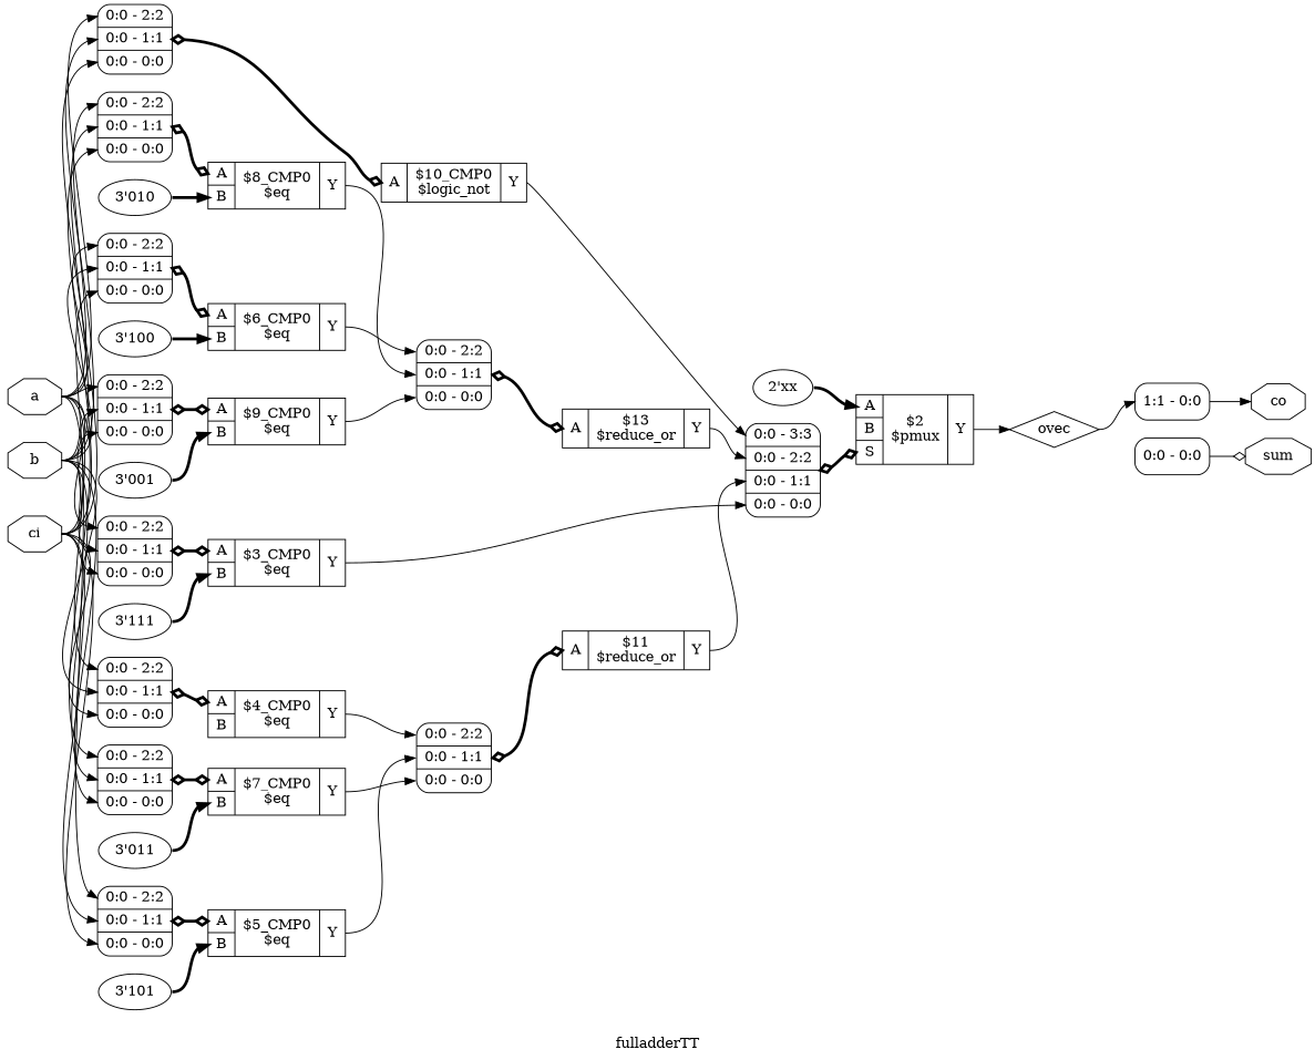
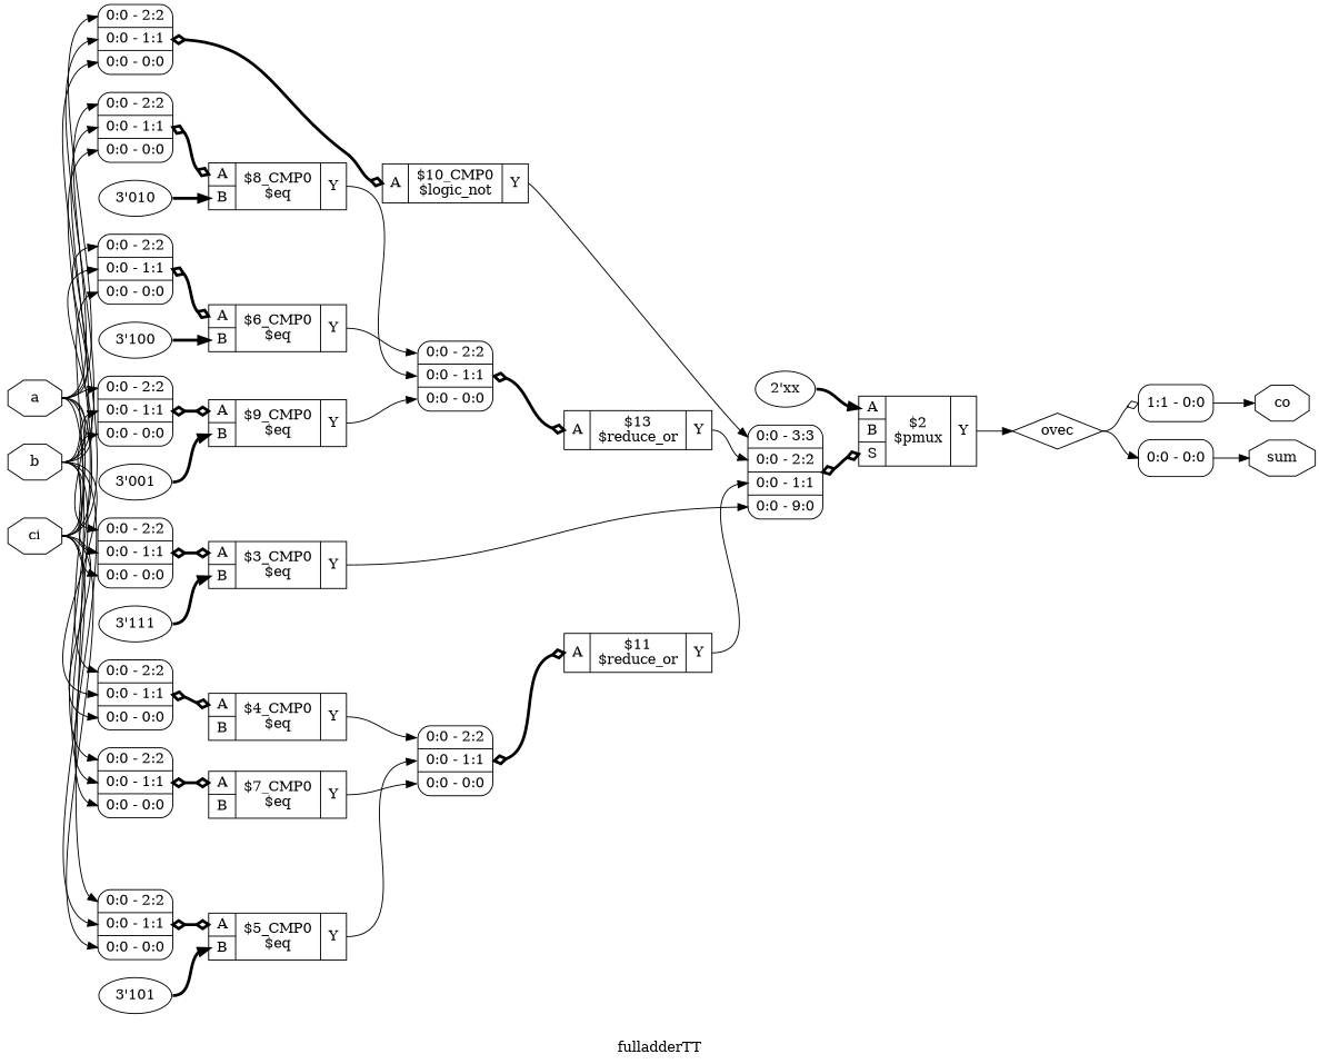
  digraph {
    label=fulladderTT
    rankdir=LR
    remincross=true
    node [shape=record]
    edge [color=black headport="s0:w" tailport=e]
    n1 [color=black fontcolor=black label=a shape=octagon]
    n2 [label="<s2> 0:0 - 2:2 |<s1> 0:0 - 1:1 |<s0> 0:0 - 0:0 " style=rounded]
    n3 [label="<s2> 0:0 - 2:2 |<s1> 0:0 - 1:1 |<s0> 0:0 - 0:0 " style=rounded]
    n4 [label="<s2> 0:0 - 2:2 |<s1> 0:0 - 1:1 |<s0> 0:0 - 0:0 " style=rounded]
    n5 [label="<s2> 0:0 - 2:2 |<s1> 0:0 - 1:1 |<s0> 0:0 - 0:0 " style=rounded]
    n6 [label="<s2> 0:0 - 2:2 |<s1> 0:0 - 1:1 |<s0> 0:0 - 0:0 " style=rounded]
    n7 [label="<s2> 0:0 - 2:2 |<s1> 0:0 - 1:1 |<s0> 0:0 - 0:0 " style=rounded]
    n8 [label="<s2> 0:0 - 2:2 |<s1> 0:0 - 1:1 |<s0> 0:0 - 0:0 " style=rounded]
    n9 [label="<s2> 0:0 - 2:2 |<s1> 0:0 - 1:1 |<s0> 0:0 - 0:0 " style=rounded]
    n10 [label="{{<p18> A}|$10_CMP0\n$logic_not|{<p19> Y}}"]
    n11 [label="{{<p18> A|<p23> B}|$3_CMP0\n$eq|{<p19> Y}}"]
    n12 [label="{{<p18> A|<p23> B}|$4_CMP0\n$eq|{<p19> Y}}"]
    n13 [label="{{<p18> A|<p23> B}|$5_CMP0\n$eq|{<p19> Y}}"]
    n14 [label="{{<p18> A|<p23> B}|$6_CMP0\n$eq|{<p19> Y}}"]
    n15 [label="{{<p18> A|<p23> B}|$7_CMP0\n$eq|{<p19> Y}}"]
    n16 [label="{{<p18> A|<p23> B}|$8_CMP0\n$eq|{<p19> Y}}"]
    n17 [label="{{<p18> A|<p23> B}|$9_CMP0\n$eq|{<p19> Y}}"]
    n18 [color=black fontcolor=black label=b shape=octagon]
    n19 [color=black fontcolor=black label=ci shape=octagon]
    n20 [color=black fontcolor=black label=co shape=octagon]
    n21 [color=black fontcolor=black label=ovec shape=diamond]
    n22 [label="<s0> 1:1 - 0:0 " style=rounded]
    n23 [label="<s0> 0:0 - 0:0 " style=rounded]
    n24 [color=black fontcolor=black label=sum shape=octagon]
    n25 [label="{{<p18> A}|$11\n$reduce_or|{<p19> Y}}"]
-   n26 [label="<s3> 0:0 - 3:3 |<s2> 0:0 - 2:2 |<s1> 0:0 - 1:1 |<s0> 0:0 - 0:0 " style=rounded]
+   n26 [label="<s3> 0:0 - 3:3 |<s2> 0:0 - 2:2 |<s1> 0:0 - 1:1 |<s0> 0:0 - 9:0 " style=rounded]
    n27 [label="{{<p18> A|<p23> B|<p24> S}|$2\n$pmux|{<p19> Y}}"]
    n28 [label="<s2> 0:0 - 2:2 |<s1> 0:0 - 1:1 |<s0> 0:0 - 0:0 " style=rounded]
    n29 [label="{{<p18> A}|$13\n$reduce_or|{<p19> Y}}"]
    n30 [label="<s2> 0:0 - 2:2 |<s1> 0:0 - 1:1 |<s0> 0:0 - 0:0 " style=rounded]
    n31 [label="2'xx" shape=""]
    n32 [label="3'111" shape=""]
    n33 [label="3'101" shape=""]
    n34 [label="3'100" shape=""]
-   n35 [label="3'011" shape=""]
    n36 [label="3'010" shape=""]
    n37 [label="3'001" shape=""]
    n1 -> n2 [headport="s2:w"]
    n1 -> n3 [headport="s2:w"]
    n1 -> n4 [headport="s2:w"]
    n1 -> n5 [headport="s2:w"]
    n1 -> n6 [headport="s2:w"]
    n1 -> n7 [headport="s2:w"]
    n1 -> n8 [headport="s2:w"]
    n1 -> n9 [headport="s2:w"]
    n2 -> n10 [arrowhead=odiamond arrowtail=odiamond dir=both headport="p18:w" style="setlinewidth(3)"]
    n3 -> n11 [arrowhead=odiamond arrowtail=odiamond dir=both headport="p18:w" style="setlinewidth(3)"]
    n4 -> n12 [arrowhead=odiamond arrowtail=odiamond dir=both headport="p18:w" style="setlinewidth(3)"]
    n5 -> n13 [arrowhead=odiamond arrowtail=odiamond dir=both headport="p18:w" style="setlinewidth(3)"]
    n6 -> n14 [arrowhead=odiamond arrowtail=odiamond dir=both headport="p18:w" style="setlinewidth(3)"]
    n7 -> n15 [arrowhead=odiamond arrowtail=odiamond dir=both headport="p18:w" style="setlinewidth(3)"]
    n8 -> n16 [arrowhead=odiamond arrowtail=odiamond dir=both headport="p18:w" style="setlinewidth(3)"]
    n9 -> n17 [arrowhead=odiamond arrowtail=odiamond dir=both headport="p18:w" style="setlinewidth(3)"]
    n10 -> n26 [headport="s3:w" tailport="p19:e"]
    n11 -> n26 [tailport="p19:e"]
    n12 -> n28 [headport="s2:w" tailport="p19:e"]
    n13 -> n28 [headport="s1:w" tailport="p19:e"]
    n14 -> n30 [headport="s2:w" tailport="p19:e"]
    n15 -> n28 [tailport="p19:e"]
    n16 -> n30 [headport="s1:w" tailport="p19:e"]
    n17 -> n30 [tailport="p19:e"]
    n18 -> n2 [headport="s1:w"]
    n18 -> n3 [headport="s1:w"]
    n18 -> n4 [headport="s1:w"]
    n18 -> n5 [headport="s1:w"]
    n18 -> n6 [headport="s1:w"]
    n18 -> n7 [headport="s1:w"]
    n18 -> n8 [headport="s1:w"]
    n18 -> n9 [headport="s1:w"]
    n19 -> n2
    n19 -> n3
    n19 -> n4
    n19 -> n5
    n19 -> n6
    n19 -> n7
    n19 -> n8
    n19 -> n9
-   n21 -> n22
+   n21 -> n22 [arrowhead=odiamond]
+   n21 -> n23
    n22 -> n20 [headport=w]
-   n23 -> n24 [headport=w arrowhead=odiamond]
+   n23 -> n24 [headport=w]
    n25 -> n26 [headport="s1:w" tailport="p19:e"]
    n26 -> n27 [arrowhead=odiamond arrowtail=odiamond dir=both headport="p24:w" style="setlinewidth(3)"]
    n27 -> n21 [headport=w tailport="p19:e"]
    n28 -> n25 [arrowhead=odiamond arrowtail=odiamond dir=both headport="p18:w" style="setlinewidth(3)"]
    n29 -> n26 [headport="s2:w" tailport="p19:e"]
    n30 -> n29 [arrowhead=odiamond arrowtail=odiamond dir=both headport="p18:w" style="setlinewidth(3)"]
    n31 -> n27 [headport="p18:w" style="setlinewidth(3)"]
    n32 -> n11 [headport="p23:w" style="setlinewidth(3)"]
    n33 -> n13 [headport="p23:w" style="setlinewidth(3)"]
    n34 -> n14 [headport="p23:w" style="setlinewidth(3)"]
-   n35 -> n15 [headport="p23:w" style="setlinewidth(3)"]
    n36 -> n16 [headport="p23:w" style="setlinewidth(3)"]
    n37 -> n17 [headport="p23:w" style="setlinewidth(3)"]
  }
